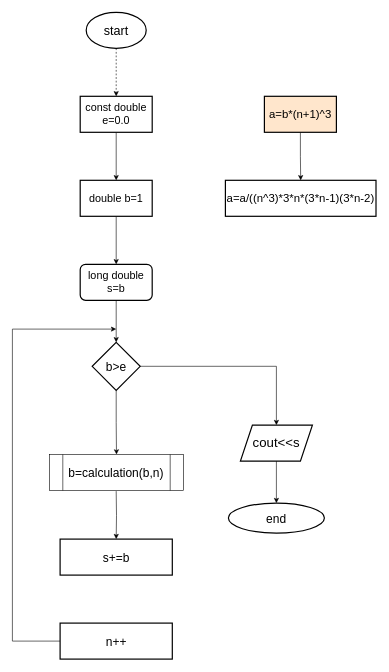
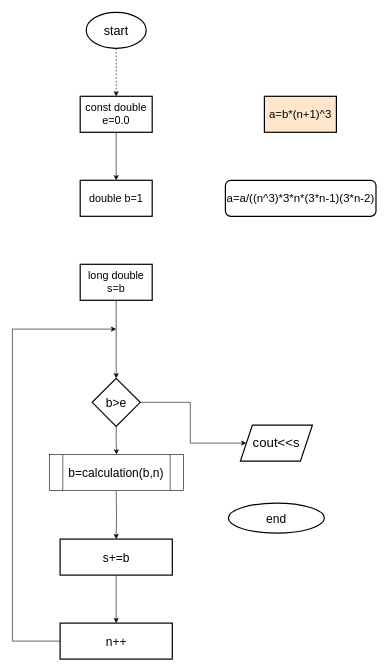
  <mxCell id="0" />
  <mxCell id="1" parent="0" />
  <mxCell id="2" value="" style="edgeStyle=orthogonalEdgeStyle;rounded=0;orthogonalLoop=1;jettySize=auto;html=1;dashed=1;" parent="1" source="3" target="5" edge="1"><mxGeometry relative="1" as="geometry" /></mxCell>
  <mxCell id="3" value="&lt;font style=&quot;font-size: 21px;&quot;&gt;start&lt;/font&gt;" style="strokeWidth=2;html=1;shape=mxgraph.flowchart.start_1;whiteSpace=wrap;" parent="1" vertex="1"><mxGeometry x="143" y="20" width="100" height="60" as="geometry" /></mxCell>
  <mxCell id="4" value="" style="edgeStyle=orthogonalEdgeStyle;rounded=0;orthogonalLoop=1;jettySize=auto;html=1;" parent="1" source="5" target="7" edge="1"><mxGeometry relative="1" as="geometry" /></mxCell>
  <mxCell id="5" value="&lt;font style=&quot;font-size: 18px;&quot;&gt;const double e=0.0&lt;/font&gt;" style="whiteSpace=wrap;html=1;strokeWidth=2;" parent="1" vertex="1"><mxGeometry x="133" y="160" width="120" height="60" as="geometry" /></mxCell>
- <mxCell id="6" value="" style="edgeStyle=orthogonalEdgeStyle;rounded=0;orthogonalLoop=1;jettySize=auto;html=1;" parent="1" source="7" target="9" edge="1"><mxGeometry relative="1" as="geometry" /></mxCell>
  <mxCell id="7" value="&lt;font style=&quot;font-size: 18px;&quot;&gt;double b=1&lt;/font&gt;" style="whiteSpace=wrap;html=1;strokeWidth=2;" parent="1" vertex="1"><mxGeometry x="133" y="300" width="120" height="60" as="geometry" /></mxCell>
  <mxCell id="8" value="" style="edgeStyle=orthogonalEdgeStyle;rounded=0;orthogonalLoop=1;jettySize=auto;html=1;" parent="1" source="9" target="12" edge="1"><mxGeometry relative="1" as="geometry" /></mxCell>
- <mxCell id="9" value="&lt;font style=&quot;font-size: 18px;&quot;&gt;long double s=b&lt;/font&gt;" style="whiteSpace=wrap;html=1;strokeWidth=2;rounded=1;" parent="1" vertex="1"><mxGeometry x="133" y="440" width="120" height="60" as="geometry" /></mxCell>
+ <mxCell id="9" value="&lt;font style=&quot;font-size: 18px;&quot;&gt;long double s=b&lt;/font&gt;" style="whiteSpace=wrap;html=1;strokeWidth=2;" parent="1" vertex="1"><mxGeometry x="133" y="440" width="120" height="60" as="geometry" /></mxCell>
  <mxCell id="10" value="" style="edgeStyle=orthogonalEdgeStyle;rounded=0;orthogonalLoop=1;jettySize=auto;html=1;" parent="1" source="12" target="24" edge="1"><mxGeometry relative="1" as="geometry"><mxPoint x="193" y="758" as="targetPoint" /></mxGeometry></mxCell>
  <mxCell id="11" value="" style="edgeStyle=orthogonalEdgeStyle;rounded=0;orthogonalLoop=1;jettySize=auto;html=1;" parent="1" source="12" target="19" edge="1"><mxGeometry relative="1" as="geometry" /></mxCell>
- <mxCell id="12" value="&lt;font style=&quot;font-size: 20px;&quot;&gt;b&amp;gt;e&lt;/font&gt;" style="rhombus;whiteSpace=wrap;html=1;strokeWidth=2;" parent="1" vertex="1"><mxGeometry x="153" y="570" width="80" height="80" as="geometry" /></mxCell>
+ <mxCell id="12" value="&lt;font style=&quot;font-size: 20px;&quot;&gt;b&amp;gt;e&lt;/font&gt;" style="rhombus;whiteSpace=wrap;html=1;strokeWidth=2;" parent="1" vertex="1"><mxGeometry x="153" y="630" width="80" height="80" as="geometry" /></mxCell>
  <mxCell id="13" value="" style="edgeStyle=orthogonalEdgeStyle;rounded=0;orthogonalLoop=1;jettySize=auto;html=1;" parent="1" target="15" edge="1"><mxGeometry relative="1" as="geometry"><mxPoint x="193" y="818" as="sourcePoint" /></mxGeometry></mxCell>
+ <mxCell id="14" value="" style="edgeStyle=orthogonalEdgeStyle;rounded=0;orthogonalLoop=1;jettySize=auto;html=1;" parent="1" source="15" target="17" edge="1"><mxGeometry relative="1" as="geometry" /></mxCell>
  <mxCell id="15" value="&lt;span style=&quot;font-size: 20px;&quot;&gt;s+=b&lt;/span&gt;" style="whiteSpace=wrap;html=1;strokeWidth=2;" parent="1" vertex="1"><mxGeometry x="99.5" y="898" width="187" height="60" as="geometry" /></mxCell>
  <mxCell id="16" style="edgeStyle=orthogonalEdgeStyle;rounded=0;orthogonalLoop=1;jettySize=auto;html=1;exitX=0;exitY=0.5;exitDx=0;exitDy=0;" parent="1" source="17" edge="1"><mxGeometry relative="1" as="geometry"><mxPoint x="193" y="548" as="targetPoint" /><mxPoint x="90" y="1068" as="sourcePoint" /><Array as="points"><mxPoint x="20" y="1068" /><mxPoint x="20" y="548" /></Array></mxGeometry></mxCell>
  <mxCell id="17" value="&lt;span style=&quot;font-size: 20px;&quot;&gt;n++&lt;/span&gt;" style="whiteSpace=wrap;html=1;strokeWidth=2;" parent="1" vertex="1"><mxGeometry x="99.5" y="1038" width="187" height="60" as="geometry" /></mxCell>
- <mxCell id="18" value="" style="edgeStyle=orthogonalEdgeStyle;rounded=0;orthogonalLoop=1;jettySize=auto;html=1;" parent="1" source="19" target="20" edge="1"><mxGeometry relative="1" as="geometry" /></mxCell>
  <mxCell id="19" value="&lt;span style=&quot;font-size: 22px;&quot;&gt;cout&amp;lt;&amp;lt;s&lt;/span&gt;" style="shape=parallelogram;perimeter=parallelogramPerimeter;whiteSpace=wrap;html=1;fixedSize=1;strokeWidth=2;" parent="1" vertex="1"><mxGeometry x="400" y="708" width="120" height="60" as="geometry" /></mxCell>
  <mxCell id="20" value="&lt;font style=&quot;font-size: 20px;&quot;&gt;end&lt;/font&gt;" style="ellipse;whiteSpace=wrap;html=1;strokeWidth=2;" parent="1" vertex="1"><mxGeometry x="380" y="838" width="160" height="50" as="geometry" /></mxCell>
- <mxCell id="21" value="" style="edgeStyle=orthogonalEdgeStyle;rounded=0;orthogonalLoop=1;jettySize=auto;html=1;" parent="1" source="22" target="23" edge="1"><mxGeometry relative="1" as="geometry" /></mxCell>
  <mxCell id="22" value="&lt;font style=&quot;font-size: 19px;&quot;&gt;a=b*(n+1)^3&lt;/font&gt;" style="whiteSpace=wrap;html=1;strokeWidth=2;fillColor=#ffe6cc;" parent="1" vertex="1"><mxGeometry x="440" y="160" width="120" height="60" as="geometry" /></mxCell>
- <mxCell id="23" value="&lt;font style=&quot;font-size: 19px;&quot;&gt;a=a/((n^3)*3*n*(3*n-1)(3*n-2)&lt;/font&gt;" style="whiteSpace=wrap;html=1;strokeWidth=2;" parent="1" vertex="1"><mxGeometry x="375" y="300" width="251" height="60" as="geometry" /></mxCell>
+ <mxCell id="23" value="&lt;font style=&quot;font-size: 19px;&quot;&gt;a=a/((n^3)*3*n*(3*n-1)(3*n-2)&lt;/font&gt;" style="whiteSpace=wrap;html=1;strokeWidth=2;rounded=1;" parent="1" vertex="1"><mxGeometry x="375" y="300" width="251" height="60" as="geometry" /></mxCell>
  <mxCell id="24" value="&lt;span style=&quot;font-size: 20px;&quot;&gt;b=calculation(b,n)&lt;/span&gt;" style="shape=process;whiteSpace=wrap;html=1;backgroundOutline=1;" vertex="1" parent="1"><mxGeometry x="82" y="757" width="223" height="60" as="geometry" /></mxCell>
